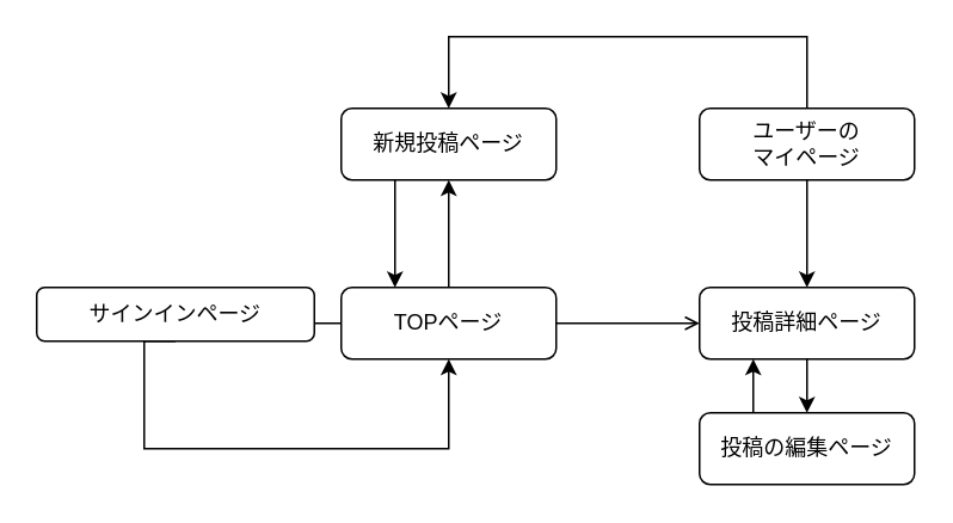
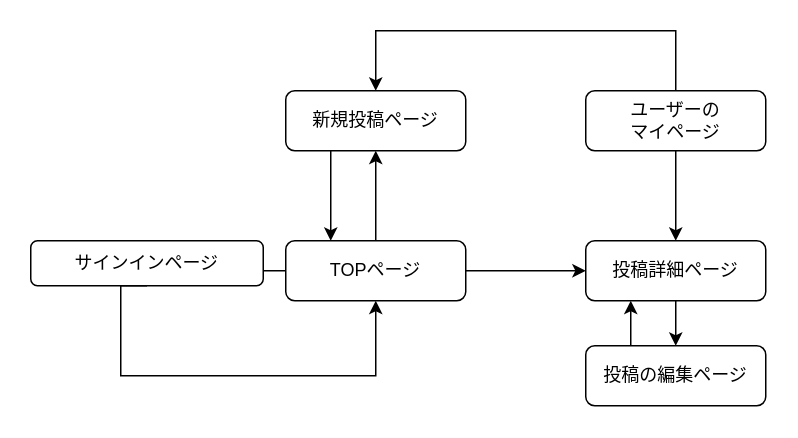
  <mxCell id="0" />
  <mxCell id="1" parent="0" />
  <mxCell id="2" value="" style="edgeStyle=orthogonalEdgeStyle;rounded=0;orthogonalLoop=1;jettySize=auto;html=1;entryX=1;entryY=0.5;entryDx=0;entryDy=0;" edge="1" parent="1" source="5" target="7"><mxGeometry relative="1" as="geometry"><mxPoint x="150" y="180" as="targetPoint" /></mxGeometry></mxCell>
  <mxCell id="3" value="" style="edgeStyle=orthogonalEdgeStyle;rounded=0;orthogonalLoop=1;jettySize=auto;html=1;" edge="1" parent="1" source="5"><mxGeometry relative="1" as="geometry"><mxPoint x="250" y="100" as="targetPoint" /></mxGeometry></mxCell>
- <mxCell id="4" value="" style="edgeStyle=orthogonalEdgeStyle;rounded=0;orthogonalLoop=1;jettySize=auto;html=1;startSize=0;endSize=6;endArrow=open;" edge="1" parent="1" source="5" target="13"><mxGeometry relative="1" as="geometry" /></mxCell>
+ <mxCell id="4" value="" style="edgeStyle=orthogonalEdgeStyle;rounded=0;orthogonalLoop=1;jettySize=auto;html=1;startSize=0;endSize=6;" edge="1" parent="1" source="5" target="13"><mxGeometry relative="1" as="geometry" /></mxCell>
  <mxCell id="5" value="&lt;font style=&quot;vertical-align: inherit&quot;&gt;&lt;font style=&quot;vertical-align: inherit&quot;&gt;TOPページ&lt;/font&gt;&lt;/font&gt;" style="rounded=1;whiteSpace=wrap;html=1;" vertex="1" parent="1"><mxGeometry x="190" y="160" width="120" height="40" as="geometry" /></mxCell>
  <mxCell id="6" style="edgeStyle=orthogonalEdgeStyle;rounded=0;orthogonalLoop=1;jettySize=auto;html=1;exitX=0.5;exitY=1;exitDx=0;exitDy=0;entryX=0.5;entryY=1;entryDx=0;entryDy=0;" edge="1" parent="1" source="7" target="5"><mxGeometry relative="1" as="geometry"><mxPoint x="260" y="150" as="targetPoint" /><Array as="points"><mxPoint x="80" y="250" /><mxPoint x="250" y="250" /></Array></mxGeometry></mxCell>
  <mxCell id="7" value="&lt;font style=&quot;vertical-align: inherit&quot;&gt;&lt;font style=&quot;vertical-align: inherit&quot;&gt;&lt;font style=&quot;vertical-align: inherit&quot;&gt;&lt;font style=&quot;vertical-align: inherit&quot;&gt;サインインページ&lt;/font&gt;&lt;/font&gt;&lt;/font&gt;&lt;/font&gt;" style="rounded=1;whiteSpace=wrap;html=1;" vertex="1" parent="1"><mxGeometry x="20" y="160" width="155" height="30" as="geometry" /></mxCell>
  <mxCell id="8" value="&lt;font style=&quot;vertical-align: inherit&quot;&gt;&lt;font style=&quot;vertical-align: inherit&quot;&gt;&lt;font style=&quot;vertical-align: inherit&quot;&gt;&lt;font style=&quot;vertical-align: inherit&quot;&gt;新規投稿ページ&lt;/font&gt;&lt;/font&gt;&lt;/font&gt;&lt;/font&gt;" style="rounded=1;whiteSpace=wrap;html=1;" vertex="1" parent="1"><mxGeometry x="190" y="60" width="120" height="40" as="geometry" /></mxCell>
  <mxCell id="9" value="" style="endArrow=classic;html=1;entryX=0.25;entryY=0;entryDx=0;entryDy=0;" edge="1" parent="1" target="5"><mxGeometry width="50" height="50" relative="1" as="geometry"><mxPoint x="220" y="100" as="sourcePoint" /><mxPoint x="170" y="80" as="targetPoint" /></mxGeometry></mxCell>
  <mxCell id="10" style="edgeStyle=orthogonalEdgeStyle;rounded=0;orthogonalLoop=1;jettySize=auto;html=1;exitX=0.25;exitY=0;exitDx=0;exitDy=0;entryX=0.5;entryY=0;entryDx=0;entryDy=0;startSize=0;endSize=6;" edge="1" parent="1" source="11" target="8"><mxGeometry relative="1" as="geometry"><Array as="points"><mxPoint x="450" y="60" /><mxPoint x="450" y="20" /><mxPoint x="250" y="20" /></Array></mxGeometry></mxCell>
  <mxCell id="11" value="&lt;font style=&quot;vertical-align: inherit&quot;&gt;&lt;font style=&quot;vertical-align: inherit&quot;&gt;ユーザーの&lt;br&gt;マイページ&lt;/font&gt;&lt;/font&gt;" style="rounded=1;whiteSpace=wrap;html=1;" vertex="1" parent="1"><mxGeometry x="390" y="60" width="120" height="40" as="geometry" /></mxCell>
  <mxCell id="12" value="" style="edgeStyle=orthogonalEdgeStyle;rounded=0;orthogonalLoop=1;jettySize=auto;html=1;startSize=0;endSize=6;" edge="1" parent="1" source="13"><mxGeometry relative="1" as="geometry"><mxPoint x="450" y="230" as="targetPoint" /></mxGeometry></mxCell>
  <mxCell id="13" value="&lt;font style=&quot;vertical-align: inherit&quot;&gt;&lt;font style=&quot;vertical-align: inherit&quot;&gt;投稿詳細ページ&lt;br&gt;&lt;/font&gt;&lt;/font&gt;" style="rounded=1;whiteSpace=wrap;html=1;" vertex="1" parent="1"><mxGeometry x="390" y="160" width="120" height="40" as="geometry" /></mxCell>
  <mxCell id="14" value="&lt;font style=&quot;vertical-align: inherit&quot;&gt;&lt;font style=&quot;vertical-align: inherit&quot;&gt;投稿の編集ページ&lt;br&gt;&lt;/font&gt;&lt;/font&gt;" style="rounded=1;whiteSpace=wrap;html=1;" vertex="1" parent="1"><mxGeometry x="390" y="230" width="120" height="40" as="geometry" /></mxCell>
  <mxCell id="15" value="" style="endArrow=classic;html=1;exitX=0.25;exitY=0;exitDx=0;exitDy=0;entryX=0.25;entryY=1;entryDx=0;entryDy=0;" edge="1" parent="1" source="14" target="13"><mxGeometry width="50" height="50" relative="1" as="geometry"><mxPoint x="290" y="230" as="sourcePoint" /><mxPoint x="350" y="230" as="targetPoint" /></mxGeometry></mxCell>
  <mxCell id="16" value="" style="endArrow=classic;html=1;entryX=0.5;entryY=0;entryDx=0;entryDy=0;" edge="1" parent="1" target="13"><mxGeometry width="50" height="50" relative="1" as="geometry"><mxPoint x="450" y="100" as="sourcePoint" /><mxPoint x="460" y="90" as="targetPoint" /></mxGeometry></mxCell>
